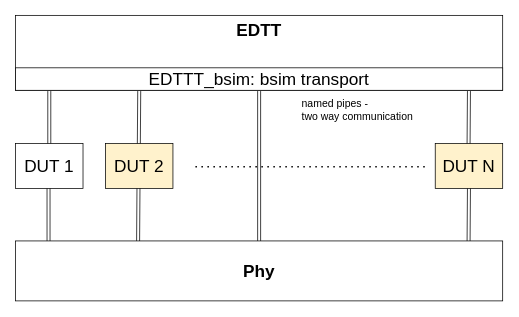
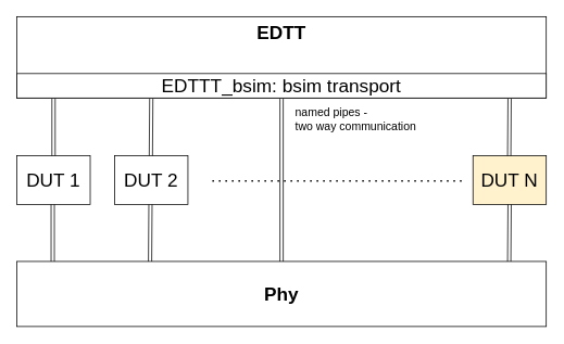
  <mxCell id="0" />
  <mxCell id="1" parent="0" />
  <mxCell id="2" value="&lt;b style=&quot;font-size: 23px;&quot;&gt;&lt;font style=&quot;font-size: 23px;&quot;&gt;EDTT&lt;br style=&quot;font-size: 23px;&quot;&gt;&lt;/font&gt;&lt;/b&gt;" style="rounded=0;whiteSpace=wrap;html=1;fontSize=23;verticalAlign=top;" vertex="1" parent="1"><mxGeometry x="20" y="20" width="650" height="100" as="geometry" /></mxCell>
  <mxCell id="3" value="EDTTT_bsim: bsim transport" style="rounded=0;whiteSpace=wrap;html=1;fontSize=23;" vertex="1" parent="1"><mxGeometry x="20" y="90" width="650" height="30" as="geometry" /></mxCell>
  <mxCell id="4" value="&lt;b style=&quot;font-size: 23px;&quot;&gt;&lt;font style=&quot;font-size: 23px;&quot;&gt;Phy&lt;br style=&quot;font-size: 23px;&quot;&gt;&lt;/font&gt;&lt;/b&gt;" style="rounded=0;whiteSpace=wrap;html=1;fontSize=23;verticalAlign=middle;" vertex="1" parent="1"><mxGeometry x="20" y="321" width="650" height="80" as="geometry" /></mxCell>
  <mxCell id="5" value="DUT 1" style="rounded=0;whiteSpace=wrap;html=1;fontSize=23;" vertex="1" parent="1"><mxGeometry x="20" y="191" width="90" height="60" as="geometry" /></mxCell>
- <mxCell id="6" value="DUT 2" style="rounded=0;whiteSpace=wrap;html=1;fontSize=23;fillColor=#fff2cc;" vertex="1" parent="1"><mxGeometry x="140" y="191" width="90" height="60" as="geometry" /></mxCell>
+ <mxCell id="6" value="DUT 2" style="rounded=0;whiteSpace=wrap;html=1;fontSize=23;" vertex="1" parent="1"><mxGeometry x="140" y="191" width="90" height="60" as="geometry" /></mxCell>
  <mxCell id="7" value="DUT N" style="rounded=0;whiteSpace=wrap;html=1;fontSize=23;fillColor=#fff2cc;" vertex="1" parent="1"><mxGeometry x="580" y="191" width="90" height="60" as="geometry" /></mxCell>
  <mxCell id="8" value="" style="shape=link;html=1;rounded=0;fontSize=23;entryX=0.5;entryY=0;entryDx=0;entryDy=0;" edge="1" parent="1" target="5"><mxGeometry width="100" relative="1" as="geometry"><mxPoint x="65" y="121" as="sourcePoint" /><mxPoint x="60" y="141" as="targetPoint" /></mxGeometry></mxCell>
  <mxCell id="9" value="" style="shape=link;html=1;rounded=0;fontSize=23;entryX=0.5;entryY=0;entryDx=0;entryDy=0;" edge="1" parent="1"><mxGeometry width="100" relative="1" as="geometry"><mxPoint x="185" y="121" as="sourcePoint" /><mxPoint x="184.5" y="191" as="targetPoint" /></mxGeometry></mxCell>
  <mxCell id="10" value="" style="shape=link;html=1;rounded=0;fontSize=23;entryX=0.5;entryY=0;entryDx=0;entryDy=0;" edge="1" parent="1" target="4"><mxGeometry width="100" relative="1" as="geometry"><mxPoint x="345" y="121" as="sourcePoint" /><mxPoint x="344" y="191" as="targetPoint" /></mxGeometry></mxCell>
  <mxCell id="11" value="" style="shape=link;html=1;rounded=0;fontSize=23;entryX=0.5;entryY=0;entryDx=0;entryDy=0;" edge="1" parent="1"><mxGeometry width="100" relative="1" as="geometry"><mxPoint x="625" y="121" as="sourcePoint" /><mxPoint x="624.5" y="191" as="targetPoint" /></mxGeometry></mxCell>
  <mxCell id="12" value="" style="shape=link;html=1;rounded=0;fontSize=23;entryX=0.5;entryY=0;entryDx=0;entryDy=0;" edge="1" parent="1"><mxGeometry width="100" relative="1" as="geometry"><mxPoint x="625" y="251" as="sourcePoint" /><mxPoint x="624.5" y="321" as="targetPoint" /></mxGeometry></mxCell>
  <mxCell id="13" value="" style="shape=link;html=1;rounded=0;fontSize=23;entryX=0.5;entryY=0;entryDx=0;entryDy=0;" edge="1" parent="1"><mxGeometry width="100" relative="1" as="geometry"><mxPoint x="64" y="251" as="sourcePoint" /><mxPoint x="64" y="321" as="targetPoint" /></mxGeometry></mxCell>
  <mxCell id="14" value="" style="shape=link;html=1;rounded=0;fontSize=23;entryX=0.5;entryY=0;entryDx=0;entryDy=0;" edge="1" parent="1"><mxGeometry width="100" relative="1" as="geometry"><mxPoint x="184" y="251" as="sourcePoint" /><mxPoint x="183.5" y="321" as="targetPoint" /></mxGeometry></mxCell>
- <mxCell id="15" value="named pipes -&lt;br style=&quot;font-size: 14px;&quot;&gt;two way communication" style="text;html=1;strokeColor=none;fillColor=none;align=left;verticalAlign=middle;whiteSpace=wrap;rounded=0;fontSize=14;" vertex="1" parent="1"><mxGeometry x="400" y="131" width="170" height="30" as="geometry" /></mxCell>
+ <mxCell id="15" value="named pipes -&lt;br style=&quot;font-size: 14px;&quot;&gt;two way communication" style="text;html=1;strokeColor=none;fillColor=none;align=left;verticalAlign=middle;whiteSpace=wrap;rounded=0;fontSize=14;" vertex="1" parent="1"><mxGeometry x="360" y="131" width="170" height="30" as="geometry" /></mxCell>
  <mxCell id="16" value="" style="endArrow=none;dashed=1;html=1;dashPattern=1 3;strokeWidth=2;rounded=0;fontSize=14;" edge="1" parent="1"><mxGeometry width="50" height="50" relative="1" as="geometry"><mxPoint x="260" y="222" as="sourcePoint" /><mxPoint x="570" y="222" as="targetPoint" /></mxGeometry></mxCell>
